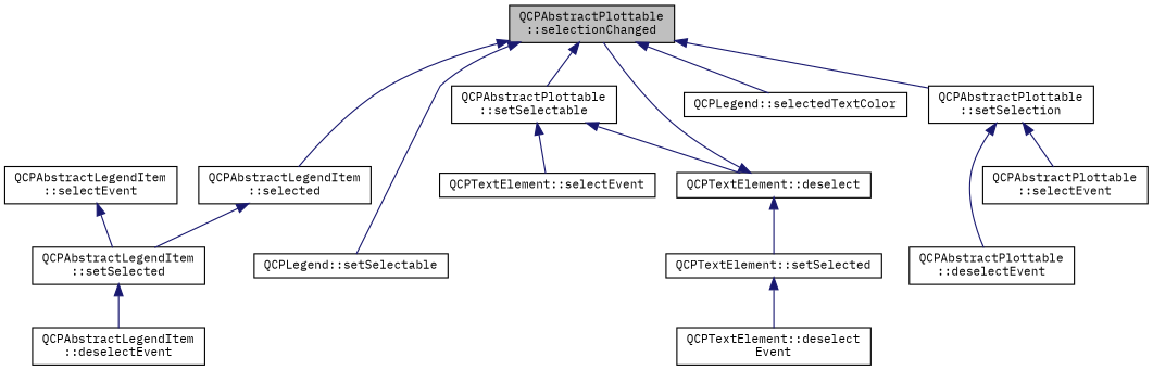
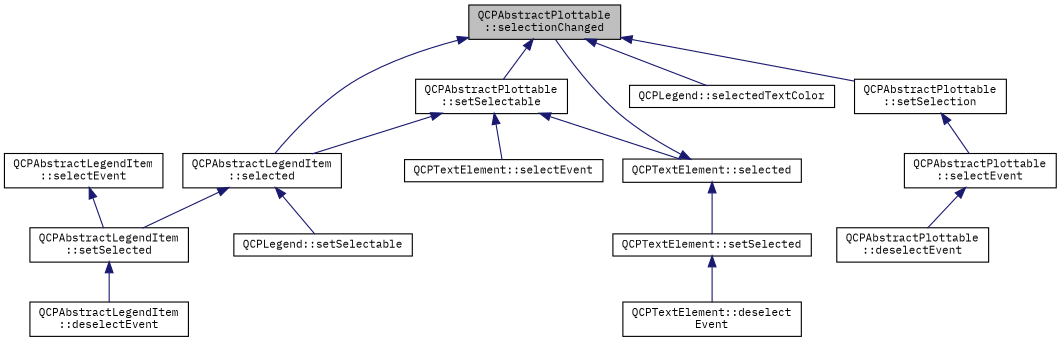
  digraph {
    fontname="IBM Plex Mono"
    rankdir=TB
    node [color=black fillcolor=white fontname="IBM Plex Mono" fontsize=10 shape=record style=filled]
    edge [color=midnightblue dir=back fontname="IBM Plex Mono" fontsize=10 labelfontname=Helvetica labelfontsize=10 style=solid]
    n1 [fillcolor=grey75 fontcolor=black height=0.2 label="QCPAbstractPlottable\l::selectionChanged" width=0.4]
    n2 [height=0.2 label="QCPAbstractLegendItem\l::selected" width=0.4]
    n3 [height=0.2 label="QCPLegend::selectedTextColor" width=0.4]
    n4 [height=0.2 label="QCPAbstractPlottable\l::setSelection" width=0.4]
    n5 [height=0.2 label="QCPAbstractPlottable\l::setSelectable" width=0.4]
    n6 [height=0.2 label="QCPAbstractLegendItem\l::setSelected" width=0.4]
    n7 [height=0.2 label="QCPLegend::setSelectable" width=0.4]
-   n8 [height=0.2 label="QCPTextElement::deselect" width=0.4]
+   n8 [height=0.2 label="QCPTextElement::selected" width=0.4]
    n9 [height=0.2 label="QCPTextElement::setSelected" width=0.4]
    n10 [height=0.2 label="QCPAbstractPlottable\l::selectEvent" width=0.4]
    n11 [height=0.2 label="QCPAbstractPlottable\l::deselectEvent" width=0.4]
    n12 [height=0.2 label="QCPTextElement::selectEvent" width=0.4]
    n13 [height=0.2 label="QCPAbstractLegendItem\l::deselectEvent" width=0.4]
    n14 [height=0.2 label="QCPAbstractLegendItem\l::selectEvent" width=0.4]
    n15 [height=0.2 label="QCPTextElement::deselect\lEvent" width=0.4]
    n1 -> n2
    n1 -> n3
    n1 -> n4
    n1 -> n5
    n2 -> n6
-   n1 -> n7
+   n2 -> n7
    n4 -> n10
-   n4 -> n11
+   n10 -> n11
+   n5 -> n2
    n5 -> n8
    n5 -> n12
    n6 -> n13
    n8 -> n1
    n8 -> n9
    n9 -> n15
    n14 -> n6
  }
